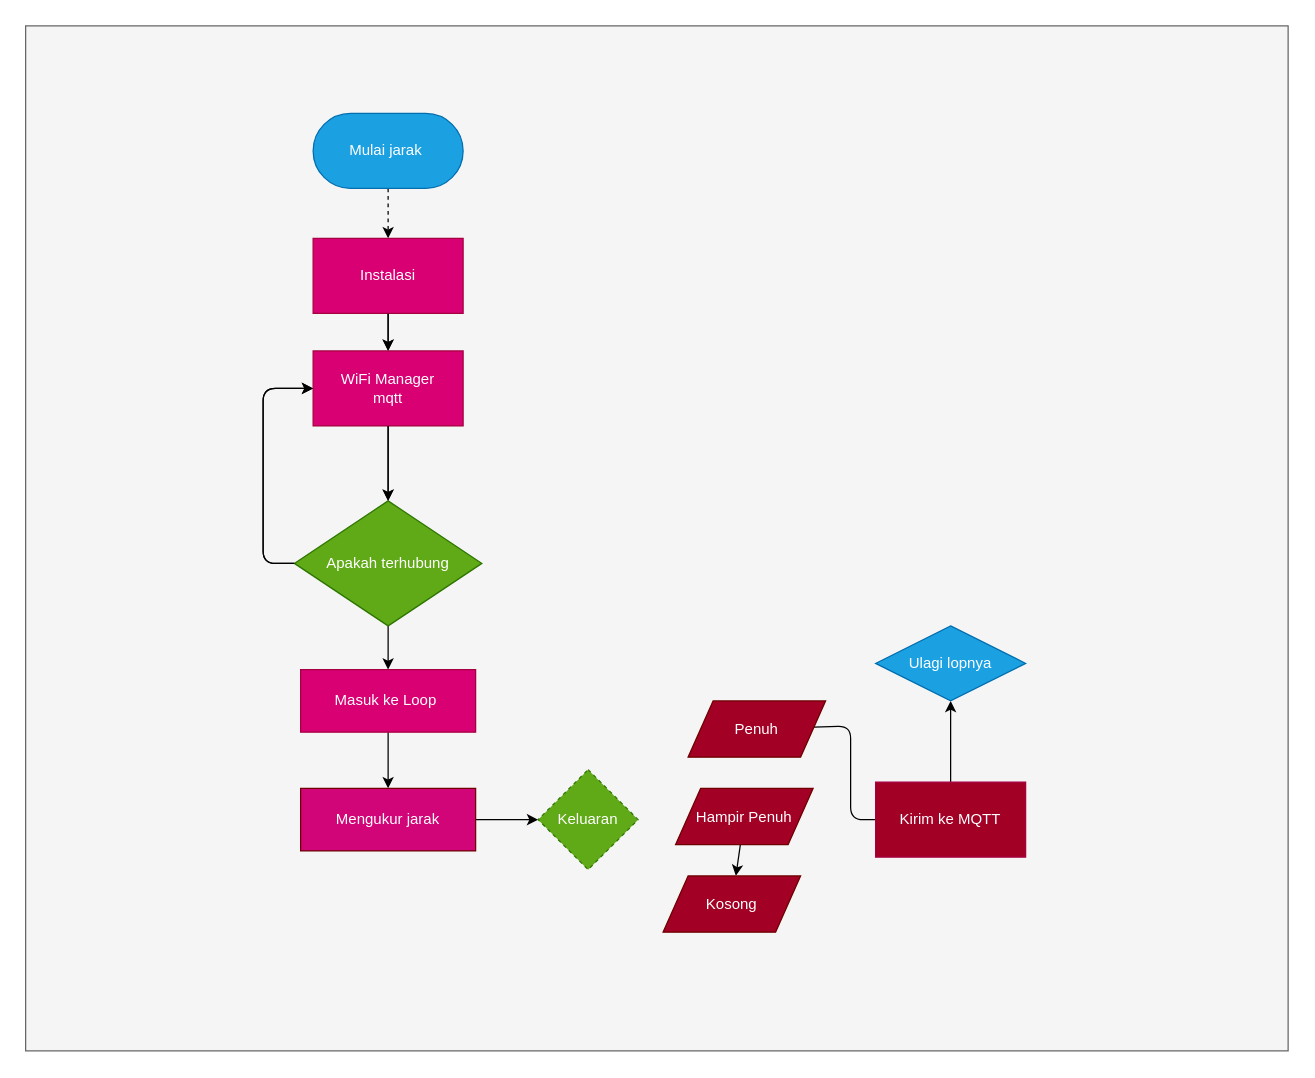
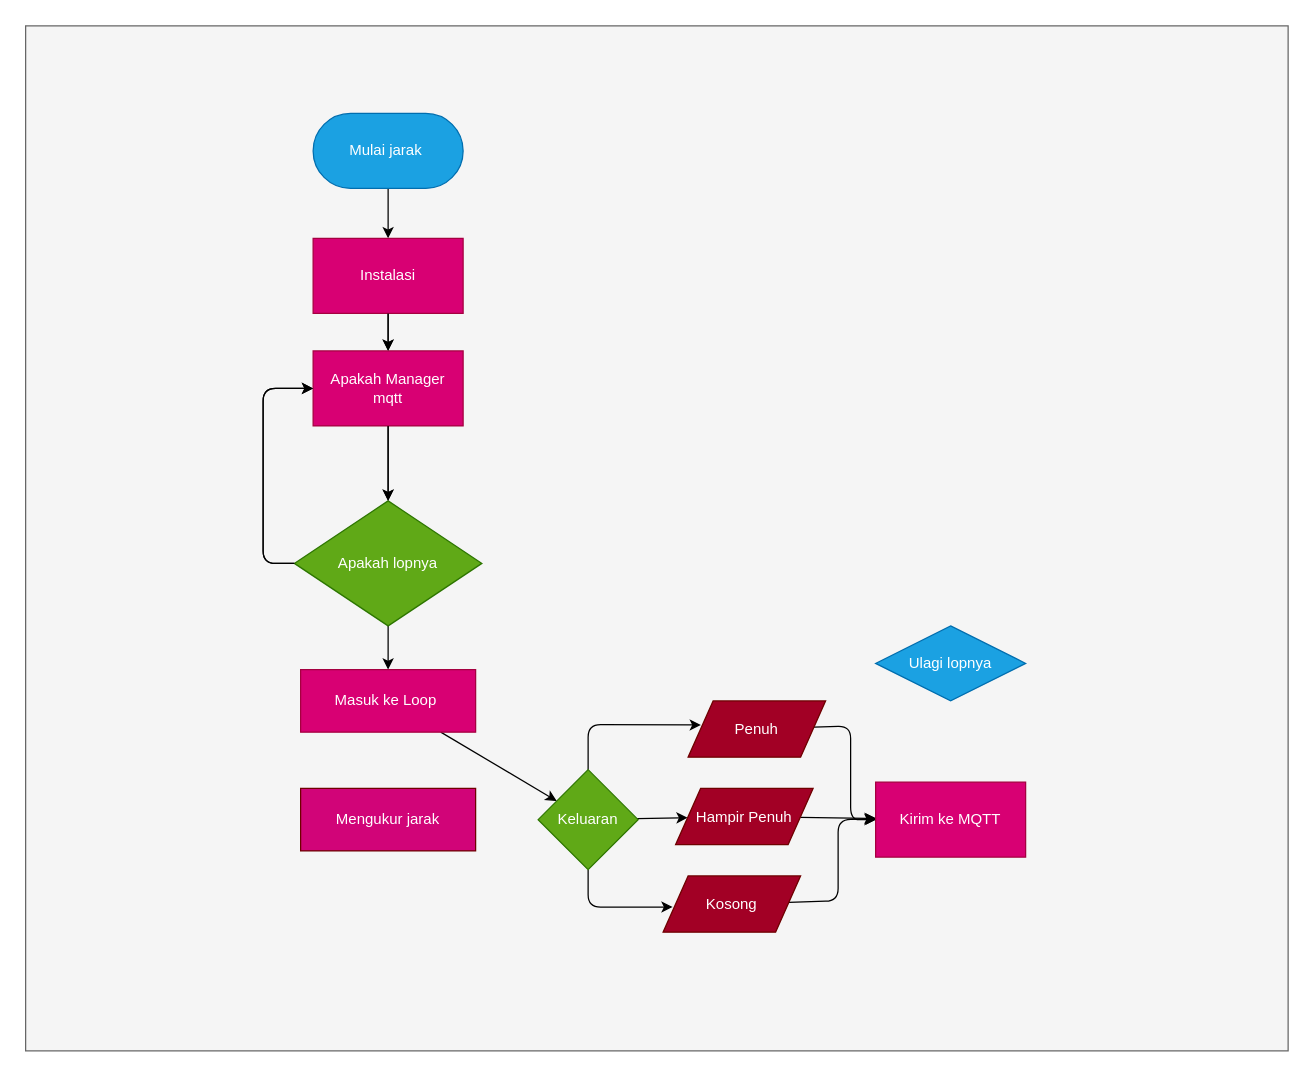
  <mxCell id="0" />
  <mxCell id="1" parent="0" />
  <mxCell id="2" value="" style="rounded=0;whiteSpace=wrap;html=1;fillColor=#f5f5f5;strokeColor=#666666;fontColor=#333333;" vertex="1" parent="1"><mxGeometry x="20" y="20" width="1010" height="820" as="geometry" /></mxCell>
- <mxCell id="3" value="" style="edgeStyle=none;html=1;strokeWidth=1;strokeColor=#000000;dashed=1;" parent="1" source="4" target="6" edge="1"><mxGeometry relative="1" as="geometry" /></mxCell>
+ <mxCell id="3" value="" style="edgeStyle=none;html=1;strokeWidth=1;strokeColor=#000000;" parent="1" source="4" target="6" edge="1"><mxGeometry relative="1" as="geometry" /></mxCell>
  <mxCell id="4" value="Mulai jarak&amp;nbsp;" style="rounded=1;whiteSpace=wrap;html=1;arcSize=50;fillColor=#1ba1e2;fontColor=#ffffff;strokeColor=#006EAF;" parent="1" vertex="1"><mxGeometry x="250" y="90" width="120" height="60" as="geometry" /></mxCell>
  <mxCell id="5" value="" style="edgeStyle=none;html=1;" parent="1" source="6" target="8" edge="1"><mxGeometry relative="1" as="geometry" /></mxCell>
  <mxCell id="6" value="Instalasi" style="shape=parallelogram;perimeter=parallelogramPerimeter;whiteSpace=wrap;html=1;fixedSize=1;size=0;fillColor=#d80073;fontColor=#ffffff;strokeColor=#A50040;" parent="1" vertex="1"><mxGeometry x="250" y="190" width="120" height="60" as="geometry" /></mxCell>
  <mxCell id="7" value="" style="edgeStyle=none;html=1;" parent="1" source="8" target="11" edge="1"><mxGeometry relative="1" as="geometry" /></mxCell>
- <mxCell id="8" value="WiFi Manager&lt;br&gt;mqtt" style="shape=parallelogram;perimeter=parallelogramPerimeter;whiteSpace=wrap;html=1;fixedSize=1;size=0;fillColor=#d80073;fontColor=#ffffff;strokeColor=#A50040;" parent="1" vertex="1"><mxGeometry x="250" y="280" width="120" height="60" as="geometry" /></mxCell>
+ <mxCell id="8" value="Apakah Manager&lt;br&gt;mqtt" style="shape=parallelogram;perimeter=parallelogramPerimeter;whiteSpace=wrap;html=1;fixedSize=1;size=0;fillColor=#d80073;fontColor=#ffffff;strokeColor=#A50040;" parent="1" vertex="1"><mxGeometry x="250" y="280" width="120" height="60" as="geometry" /></mxCell>
  <mxCell id="9" style="edgeStyle=none;html=1;entryX=0;entryY=0.5;entryDx=0;entryDy=0;" parent="1" source="11" target="8" edge="1"><mxGeometry relative="1" as="geometry"><Array as="points"><mxPoint x="210" y="450" /><mxPoint x="210" y="310" /></Array></mxGeometry></mxCell>
  <mxCell id="10" value="" style="edgeStyle=none;html=1;strokeColor=#000000;" parent="1" source="11" target="13" edge="1"><mxGeometry relative="1" as="geometry" /></mxCell>
- <mxCell id="11" value="Apakah terhubung" style="rhombus;whiteSpace=wrap;html=1;fillColor=#60a917;fontColor=#ffffff;strokeColor=#2D7600;" parent="1" vertex="1"><mxGeometry x="235" y="400" width="150" height="100" as="geometry" /></mxCell>
- <mxCell id="12" value="" style="edgeStyle=none;html=1;strokeColor=#000000;" parent="1" source="13" target="15" edge="1"><mxGeometry relative="1" as="geometry" /></mxCell>
+ <mxCell id="11" value="Apakah lopnya" style="rhombus;whiteSpace=wrap;html=1;fillColor=#60a917;fontColor=#ffffff;strokeColor=#2D7600;" parent="1" vertex="1"><mxGeometry x="235" y="400" width="150" height="100" as="geometry" /></mxCell>
+ <mxCell id="12" value="" style="edgeStyle=none;html=1;strokeColor=#000000;" parent="1" source="13" target="19" edge="1"><mxGeometry relative="1" as="geometry" /></mxCell>
  <mxCell id="13" value="Masuk ke Loop&amp;nbsp;" style="shape=parallelogram;perimeter=parallelogramPerimeter;whiteSpace=wrap;html=1;fixedSize=1;size=-10;fillColor=#d80073;fontColor=#ffffff;strokeColor=#A50040;" parent="1" vertex="1"><mxGeometry x="240" y="535" width="140" height="50" as="geometry" /></mxCell>
- <mxCell id="14" value="" style="edgeStyle=none;html=1;strokeColor=#000000;" parent="1" source="15" target="19" edge="1"><mxGeometry relative="1" as="geometry" /></mxCell>
  <mxCell id="15" value="Mengukur jarak" style="shape=parallelogram;perimeter=parallelogramPerimeter;whiteSpace=wrap;html=1;fixedSize=1;size=-20;fillColor=#d10478;fontColor=#ffffff;strokeColor=#6F0000;" parent="1" vertex="1"><mxGeometry x="240" y="630" width="140" height="50" as="geometry" /></mxCell>
- <mxCell id="19" value="Keluaran" style="rhombus;whiteSpace=wrap;html=1;fillColor=#60a917;fontColor=#ffffff;strokeColor=#2D7600;dashed=1;" parent="1" vertex="1"><mxGeometry x="430" y="615" width="80" height="80" as="geometry" /></mxCell>
- <mxCell id="20" value="" style="edgeStyle=none;html=1;strokeColor=#000000;" parent="1" source="21" target="23" edge="1"><mxGeometry relative="1" as="geometry" /></mxCell>
+ <mxCell id="16" value="" style="edgeStyle=none;html=1;strokeColor=#000000;" parent="1" source="19" target="21" edge="1"><mxGeometry relative="1" as="geometry" /></mxCell>
+ <mxCell id="17" style="edgeStyle=none;html=1;entryX=0.093;entryY=0.428;entryDx=0;entryDy=0;entryPerimeter=0;strokeColor=#000000;" parent="1" source="19" target="25" edge="1"><mxGeometry relative="1" as="geometry"><Array as="points"><mxPoint x="470" y="579" /></Array></mxGeometry></mxCell>
+ <mxCell id="18" style="edgeStyle=none;html=1;entryX=0.069;entryY=0.553;entryDx=0;entryDy=0;entryPerimeter=0;strokeColor=#000000;" parent="1" source="19" target="23" edge="1"><mxGeometry relative="1" as="geometry"><Array as="points"><mxPoint x="470" y="725" /></Array></mxGeometry></mxCell>
+ <mxCell id="19" value="Keluaran" style="rhombus;whiteSpace=wrap;html=1;fillColor=#60a917;fontColor=#ffffff;strokeColor=#2D7600;" parent="1" vertex="1"><mxGeometry x="430" y="615" width="80" height="80" as="geometry" /></mxCell>
+ <mxCell id="20" value="" style="edgeStyle=none;html=1;strokeColor=#000000;" parent="1" source="21" target="27" edge="1"><mxGeometry relative="1" as="geometry" /></mxCell>
  <mxCell id="21" value="Hampir Penuh" style="shape=parallelogram;perimeter=parallelogramPerimeter;whiteSpace=wrap;html=1;fixedSize=1;fillColor=#a20025;fontColor=#ffffff;strokeColor=#6F0000;" parent="1" vertex="1"><mxGeometry x="540" y="630" width="110" height="45" as="geometry" /></mxCell>
+ <mxCell id="22" style="edgeStyle=none;html=1;entryX=0.011;entryY=0.49;entryDx=0;entryDy=0;entryPerimeter=0;strokeColor=#000000;" parent="1" source="23" target="27" edge="1"><mxGeometry relative="1" as="geometry"><Array as="points"><mxPoint x="670" y="720" /><mxPoint x="670" y="655" /></Array></mxGeometry></mxCell>
  <mxCell id="23" value="Kosong" style="shape=parallelogram;perimeter=parallelogramPerimeter;whiteSpace=wrap;html=1;fixedSize=1;fillColor=#a20025;fontColor=#ffffff;strokeColor=#6F0000;" parent="1" vertex="1"><mxGeometry x="530" y="700" width="110" height="45" as="geometry" /></mxCell>
- <mxCell id="24" style="edgeStyle=none;html=1;entryX=0;entryY=0.5;entryDx=0;entryDy=0;strokeColor=#000000;endArrow=none;" parent="1" source="25" target="27" edge="1"><mxGeometry relative="1" as="geometry"><Array as="points"><mxPoint x="680" y="580" /><mxPoint x="680" y="655" /></Array></mxGeometry></mxCell>
+ <mxCell id="24" style="edgeStyle=none;html=1;entryX=0;entryY=0.5;entryDx=0;entryDy=0;strokeColor=#000000;" parent="1" source="25" target="27" edge="1"><mxGeometry relative="1" as="geometry"><Array as="points"><mxPoint x="680" y="580" /><mxPoint x="680" y="655" /></Array></mxGeometry></mxCell>
  <mxCell id="25" value="Penuh" style="shape=parallelogram;perimeter=parallelogramPerimeter;whiteSpace=wrap;html=1;fixedSize=1;fillColor=#a20025;fontColor=#ffffff;strokeColor=#6F0000;" parent="1" vertex="1"><mxGeometry x="550" y="560" width="110" height="45" as="geometry" /></mxCell>
- <mxCell id="26" value="" style="edgeStyle=none;html=1;strokeColor=#000000;" parent="1" source="27" target="28" edge="1"><mxGeometry relative="1" as="geometry" /></mxCell>
- <mxCell id="27" value="Kirim ke MQTT" style="rounded=0;whiteSpace=wrap;html=1;fillColor=#a20025;fontColor=#ffffff;strokeColor=#A50040;" parent="1" vertex="1"><mxGeometry x="700" y="625" width="120" height="60" as="geometry" /></mxCell>
+ <mxCell id="27" value="Kirim ke MQTT" style="rounded=0;whiteSpace=wrap;html=1;fillColor=#d80073;fontColor=#ffffff;strokeColor=#A50040;" parent="1" vertex="1"><mxGeometry x="700" y="625" width="120" height="60" as="geometry" /></mxCell>
  <mxCell id="28" value="Ulagi lopnya" style="rhombus;whiteSpace=wrap;html=1;arcSize=50;fillColor=#1ba1e2;fontColor=#ffffff;strokeColor=#006EAF;" parent="1" vertex="1"><mxGeometry x="700" y="500" width="120" height="60" as="geometry" /></mxCell>
  <mxCell id="29" value="" style="edgeStyle=none;html=1;strokeColor=#000000;" parent="1" edge="1"><mxGeometry relative="1" as="geometry"><mxPoint x="310" y="250" as="sourcePoint" /><mxPoint x="310" y="280" as="targetPoint" /></mxGeometry></mxCell>
  <mxCell id="30" style="edgeStyle=none;html=1;entryX=0;entryY=0.5;entryDx=0;entryDy=0;strokeColor=#000000;" parent="1" edge="1"><mxGeometry relative="1" as="geometry"><mxPoint x="235" y="450" as="sourcePoint" /><mxPoint x="250" y="310" as="targetPoint" /><Array as="points"><mxPoint x="210" y="450" /><mxPoint x="210" y="310" /></Array></mxGeometry></mxCell>
  <mxCell id="31" value="" style="edgeStyle=none;html=1;strokeColor=#000000;" parent="1" edge="1"><mxGeometry relative="1" as="geometry"><mxPoint x="310" y="340" as="sourcePoint" /><mxPoint x="310" y="400" as="targetPoint" /></mxGeometry></mxCell>
